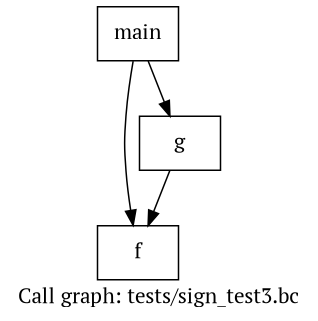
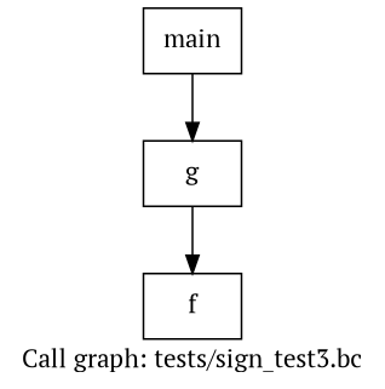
  digraph {
    fontname="PT Serif"
    label="Call graph: tests/sign_test3.bc"
    node [fontname="PT Serif" shape=record]
    edge [fontname="PT Serif"]
    n1 [label="{f}"]
    n2 [label="{g}"]
    n3 [label="{main}"]
    n2 -> n1
-   n3 -> n1
    n3 -> n2
  }
